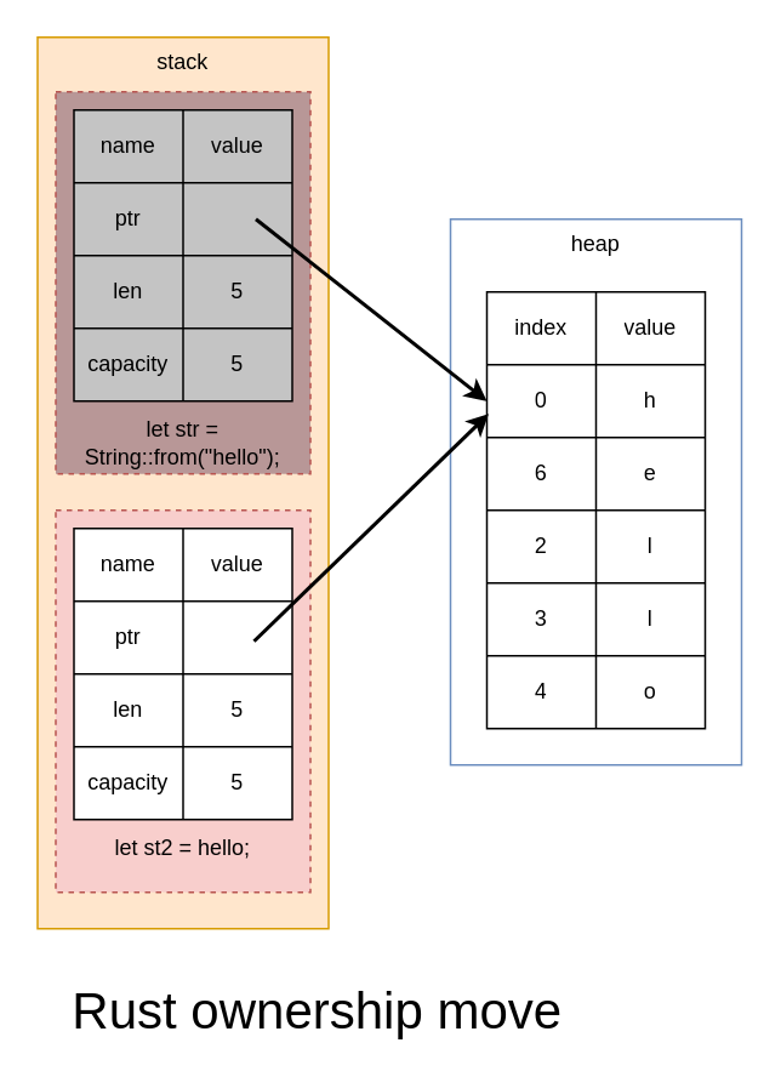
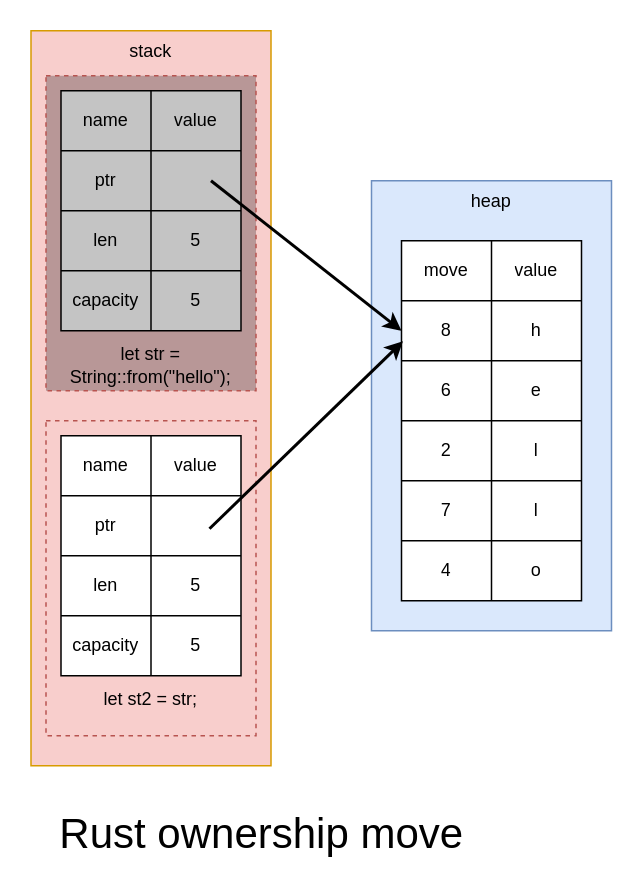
  <mxCell id="0" />
  <mxCell id="1" parent="0" />
- <mxCell id="2" value="stack" style="rounded=0;whiteSpace=wrap;html=1;align=center;verticalAlign=top;fillColor=#ffe6cc;strokeColor=#d79b00;" vertex="1" parent="1"><mxGeometry x="20" y="20" width="160" height="490" as="geometry" /></mxCell>
- <mxCell id="3" value="heap" style="rounded=0;whiteSpace=wrap;html=1;verticalAlign=top;fillColor=#ffffff;strokeColor=#6c8ebf;" vertex="1" parent="1"><mxGeometry x="247" y="120" width="160" height="300" as="geometry" /></mxCell>
+ <mxCell id="2" value="stack" style="rounded=0;whiteSpace=wrap;html=1;align=center;verticalAlign=top;fillColor=#f8cecc;strokeColor=#d79b00;" vertex="1" parent="1"><mxGeometry x="20" y="20" width="160" height="490" as="geometry" /></mxCell>
+ <mxCell id="3" value="heap" style="rounded=0;whiteSpace=wrap;html=1;verticalAlign=top;fillColor=#dae8fc;strokeColor=#6c8ebf;" vertex="1" parent="1"><mxGeometry x="247" y="120" width="160" height="300" as="geometry" /></mxCell>
  <mxCell id="4" value="" style="shape=table;startSize=0;container=1;collapsible=0;childLayout=tableLayout;" vertex="1" parent="1"><mxGeometry x="267" y="160" width="120" height="240" as="geometry" /></mxCell>
  <mxCell id="5" value="" style="shape=tableRow;horizontal=0;startSize=0;swimlaneHead=0;swimlaneBody=0;strokeColor=inherit;top=0;left=0;bottom=0;right=0;collapsible=0;dropTarget=0;fillColor=none;points=[[0,0.5],[1,0.5]];portConstraint=eastwest;" vertex="1" parent="4"><mxGeometry width="120" height="40" as="geometry" /></mxCell>
- <mxCell id="6" value="index" style="shape=partialRectangle;html=1;whiteSpace=wrap;connectable=0;strokeColor=inherit;overflow=hidden;fillColor=none;top=0;left=0;bottom=0;right=0;pointerEvents=1;" vertex="1" parent="5"><mxGeometry width="60" height="40" as="geometry"><mxRectangle width="60" height="40" as="alternateBounds" /></mxGeometry></mxCell>
+ <mxCell id="6" value="move" style="shape=partialRectangle;html=1;whiteSpace=wrap;connectable=0;strokeColor=inherit;overflow=hidden;fillColor=none;top=0;left=0;bottom=0;right=0;pointerEvents=1;" vertex="1" parent="5"><mxGeometry width="60" height="40" as="geometry"><mxRectangle width="60" height="40" as="alternateBounds" /></mxGeometry></mxCell>
  <mxCell id="7" value="value" style="shape=partialRectangle;html=1;whiteSpace=wrap;connectable=0;strokeColor=inherit;overflow=hidden;fillColor=none;top=0;left=0;bottom=0;right=0;pointerEvents=1;" vertex="1" parent="5"><mxGeometry x="60" width="60" height="40" as="geometry"><mxRectangle width="60" height="40" as="alternateBounds" /></mxGeometry></mxCell>
  <mxCell id="8" value="" style="shape=tableRow;horizontal=0;startSize=0;swimlaneHead=0;swimlaneBody=0;strokeColor=inherit;top=0;left=0;bottom=0;right=0;collapsible=0;dropTarget=0;fillColor=none;points=[[0,0.5],[1,0.5]];portConstraint=eastwest;" vertex="1" parent="4"><mxGeometry y="40" width="120" height="40" as="geometry" /></mxCell>
- <mxCell id="9" value="0" style="shape=partialRectangle;html=1;whiteSpace=wrap;connectable=0;strokeColor=inherit;overflow=hidden;fillColor=none;top=0;left=0;bottom=0;right=0;pointerEvents=1;" vertex="1" parent="8"><mxGeometry width="60" height="40" as="geometry"><mxRectangle width="60" height="40" as="alternateBounds" /></mxGeometry></mxCell>
+ <mxCell id="9" value="8" style="shape=partialRectangle;html=1;whiteSpace=wrap;connectable=0;strokeColor=inherit;overflow=hidden;fillColor=none;top=0;left=0;bottom=0;right=0;pointerEvents=1;" vertex="1" parent="8"><mxGeometry width="60" height="40" as="geometry"><mxRectangle width="60" height="40" as="alternateBounds" /></mxGeometry></mxCell>
  <mxCell id="10" value="h" style="shape=partialRectangle;html=1;whiteSpace=wrap;connectable=0;strokeColor=inherit;overflow=hidden;fillColor=none;top=0;left=0;bottom=0;right=0;pointerEvents=1;" vertex="1" parent="8"><mxGeometry x="60" width="60" height="40" as="geometry"><mxRectangle width="60" height="40" as="alternateBounds" /></mxGeometry></mxCell>
  <mxCell id="11" value="" style="shape=tableRow;horizontal=0;startSize=0;swimlaneHead=0;swimlaneBody=0;strokeColor=inherit;top=0;left=0;bottom=0;right=0;collapsible=0;dropTarget=0;fillColor=none;points=[[0,0.5],[1,0.5]];portConstraint=eastwest;" vertex="1" parent="4"><mxGeometry y="80" width="120" height="40" as="geometry" /></mxCell>
  <mxCell id="12" value="6" style="shape=partialRectangle;html=1;whiteSpace=wrap;connectable=0;strokeColor=inherit;overflow=hidden;fillColor=none;top=0;left=0;bottom=0;right=0;pointerEvents=1;" vertex="1" parent="11"><mxGeometry width="60" height="40" as="geometry"><mxRectangle width="60" height="40" as="alternateBounds" /></mxGeometry></mxCell>
  <mxCell id="13" value="e" style="shape=partialRectangle;html=1;whiteSpace=wrap;connectable=0;strokeColor=inherit;overflow=hidden;fillColor=none;top=0;left=0;bottom=0;right=0;pointerEvents=1;" vertex="1" parent="11"><mxGeometry x="60" width="60" height="40" as="geometry"><mxRectangle width="60" height="40" as="alternateBounds" /></mxGeometry></mxCell>
  <mxCell id="14" value="" style="shape=tableRow;horizontal=0;startSize=0;swimlaneHead=0;swimlaneBody=0;strokeColor=inherit;top=0;left=0;bottom=0;right=0;collapsible=0;dropTarget=0;fillColor=none;points=[[0,0.5],[1,0.5]];portConstraint=eastwest;" vertex="1" parent="4"><mxGeometry y="120" width="120" height="40" as="geometry" /></mxCell>
  <mxCell id="15" value="2" style="shape=partialRectangle;html=1;whiteSpace=wrap;connectable=0;strokeColor=inherit;overflow=hidden;fillColor=none;top=0;left=0;bottom=0;right=0;pointerEvents=1;" vertex="1" parent="14"><mxGeometry width="60" height="40" as="geometry"><mxRectangle width="60" height="40" as="alternateBounds" /></mxGeometry></mxCell>
  <mxCell id="16" value="l" style="shape=partialRectangle;html=1;whiteSpace=wrap;connectable=0;strokeColor=inherit;overflow=hidden;fillColor=none;top=0;left=0;bottom=0;right=0;pointerEvents=1;" vertex="1" parent="14"><mxGeometry x="60" width="60" height="40" as="geometry"><mxRectangle width="60" height="40" as="alternateBounds" /></mxGeometry></mxCell>
  <mxCell id="17" value="" style="shape=tableRow;horizontal=0;startSize=0;swimlaneHead=0;swimlaneBody=0;strokeColor=inherit;top=0;left=0;bottom=0;right=0;collapsible=0;dropTarget=0;fillColor=none;points=[[0,0.5],[1,0.5]];portConstraint=eastwest;" vertex="1" parent="4"><mxGeometry y="160" width="120" height="40" as="geometry" /></mxCell>
- <mxCell id="18" value="3" style="shape=partialRectangle;html=1;whiteSpace=wrap;connectable=0;strokeColor=inherit;overflow=hidden;fillColor=none;top=0;left=0;bottom=0;right=0;pointerEvents=1;" vertex="1" parent="17"><mxGeometry width="60" height="40" as="geometry"><mxRectangle width="60" height="40" as="alternateBounds" /></mxGeometry></mxCell>
+ <mxCell id="18" value="7" style="shape=partialRectangle;html=1;whiteSpace=wrap;connectable=0;strokeColor=inherit;overflow=hidden;fillColor=none;top=0;left=0;bottom=0;right=0;pointerEvents=1;" vertex="1" parent="17"><mxGeometry width="60" height="40" as="geometry"><mxRectangle width="60" height="40" as="alternateBounds" /></mxGeometry></mxCell>
  <mxCell id="19" value="l" style="shape=partialRectangle;html=1;whiteSpace=wrap;connectable=0;strokeColor=inherit;overflow=hidden;fillColor=none;top=0;left=0;bottom=0;right=0;pointerEvents=1;" vertex="1" parent="17"><mxGeometry x="60" width="60" height="40" as="geometry"><mxRectangle width="60" height="40" as="alternateBounds" /></mxGeometry></mxCell>
  <mxCell id="20" value="" style="shape=tableRow;horizontal=0;startSize=0;swimlaneHead=0;swimlaneBody=0;strokeColor=inherit;top=0;left=0;bottom=0;right=0;collapsible=0;dropTarget=0;fillColor=none;points=[[0,0.5],[1,0.5]];portConstraint=eastwest;" vertex="1" parent="4"><mxGeometry y="200" width="120" height="40" as="geometry" /></mxCell>
  <mxCell id="21" value="4" style="shape=partialRectangle;html=1;whiteSpace=wrap;connectable=0;strokeColor=inherit;overflow=hidden;fillColor=none;top=0;left=0;bottom=0;right=0;pointerEvents=1;" vertex="1" parent="20"><mxGeometry width="60" height="40" as="geometry"><mxRectangle width="60" height="40" as="alternateBounds" /></mxGeometry></mxCell>
  <mxCell id="22" value="o" style="shape=partialRectangle;html=1;whiteSpace=wrap;connectable=0;strokeColor=inherit;overflow=hidden;fillColor=none;top=0;left=0;bottom=0;right=0;pointerEvents=1;" vertex="1" parent="20"><mxGeometry x="60" width="60" height="40" as="geometry"><mxRectangle width="60" height="40" as="alternateBounds" /></mxGeometry></mxCell>
  <mxCell id="23" value="let str = String::from(&quot;hello&quot;);" style="rounded=0;whiteSpace=wrap;html=1;verticalAlign=bottom;fillColor=#B89797;strokeColor=#b85450;dashed=1;" vertex="1" parent="1"><mxGeometry x="30" y="50" width="140" height="210" as="geometry" /></mxCell>
  <mxCell id="24" value="" style="shape=table;startSize=0;container=1;collapsible=0;childLayout=tableLayout;fillColor=#C4C4C4;" vertex="1" parent="1"><mxGeometry x="40" y="60" width="120" height="160" as="geometry" /></mxCell>
  <mxCell id="25" value="" style="shape=tableRow;horizontal=0;startSize=0;swimlaneHead=0;swimlaneBody=0;strokeColor=inherit;top=0;left=0;bottom=0;right=0;collapsible=0;dropTarget=0;fillColor=none;points=[[0,0.5],[1,0.5]];portConstraint=eastwest;" vertex="1" parent="24"><mxGeometry width="120" height="40" as="geometry" /></mxCell>
  <mxCell id="26" value="name" style="shape=partialRectangle;html=1;whiteSpace=wrap;connectable=0;strokeColor=inherit;overflow=hidden;fillColor=none;top=0;left=0;bottom=0;right=0;pointerEvents=1;" vertex="1" parent="25"><mxGeometry width="60" height="40" as="geometry"><mxRectangle width="60" height="40" as="alternateBounds" /></mxGeometry></mxCell>
  <mxCell id="27" value="value" style="shape=partialRectangle;html=1;whiteSpace=wrap;connectable=0;strokeColor=inherit;overflow=hidden;fillColor=none;top=0;left=0;bottom=0;right=0;pointerEvents=1;" vertex="1" parent="25"><mxGeometry x="60" width="60" height="40" as="geometry"><mxRectangle width="60" height="40" as="alternateBounds" /></mxGeometry></mxCell>
  <mxCell id="28" value="" style="shape=tableRow;horizontal=0;startSize=0;swimlaneHead=0;swimlaneBody=0;strokeColor=inherit;top=0;left=0;bottom=0;right=0;collapsible=0;dropTarget=0;fillColor=none;points=[[0,0.5],[1,0.5]];portConstraint=eastwest;" vertex="1" parent="24"><mxGeometry y="40" width="120" height="40" as="geometry" /></mxCell>
  <mxCell id="29" value="ptr" style="shape=partialRectangle;html=1;whiteSpace=wrap;connectable=0;strokeColor=inherit;overflow=hidden;fillColor=none;top=0;left=0;bottom=0;right=0;pointerEvents=1;" vertex="1" parent="28"><mxGeometry width="60" height="40" as="geometry"><mxRectangle width="60" height="40" as="alternateBounds" /></mxGeometry></mxCell>
  <mxCell id="30" value="" style="shape=partialRectangle;html=1;whiteSpace=wrap;connectable=0;strokeColor=inherit;overflow=hidden;fillColor=none;top=0;left=0;bottom=0;right=0;pointerEvents=1;" vertex="1" parent="28"><mxGeometry x="60" width="60" height="40" as="geometry"><mxRectangle width="60" height="40" as="alternateBounds" /></mxGeometry></mxCell>
  <mxCell id="31" value="" style="shape=tableRow;horizontal=0;startSize=0;swimlaneHead=0;swimlaneBody=0;strokeColor=inherit;top=0;left=0;bottom=0;right=0;collapsible=0;dropTarget=0;fillColor=none;points=[[0,0.5],[1,0.5]];portConstraint=eastwest;" vertex="1" parent="24"><mxGeometry y="80" width="120" height="40" as="geometry" /></mxCell>
  <mxCell id="32" value="len" style="shape=partialRectangle;html=1;whiteSpace=wrap;connectable=0;strokeColor=inherit;overflow=hidden;fillColor=none;top=0;left=0;bottom=0;right=0;pointerEvents=1;" vertex="1" parent="31"><mxGeometry width="60" height="40" as="geometry"><mxRectangle width="60" height="40" as="alternateBounds" /></mxGeometry></mxCell>
  <mxCell id="33" value="5" style="shape=partialRectangle;html=1;whiteSpace=wrap;connectable=0;strokeColor=inherit;overflow=hidden;fillColor=none;top=0;left=0;bottom=0;right=0;pointerEvents=1;" vertex="1" parent="31"><mxGeometry x="60" width="60" height="40" as="geometry"><mxRectangle width="60" height="40" as="alternateBounds" /></mxGeometry></mxCell>
  <mxCell id="34" value="" style="shape=tableRow;horizontal=0;startSize=0;swimlaneHead=0;swimlaneBody=0;strokeColor=inherit;top=0;left=0;bottom=0;right=0;collapsible=0;dropTarget=0;fillColor=none;points=[[0,0.5],[1,0.5]];portConstraint=eastwest;" vertex="1" parent="24"><mxGeometry y="120" width="120" height="40" as="geometry" /></mxCell>
  <mxCell id="35" value="capacity" style="shape=partialRectangle;html=1;whiteSpace=wrap;connectable=0;strokeColor=inherit;overflow=hidden;fillColor=none;top=0;left=0;bottom=0;right=0;pointerEvents=1;" vertex="1" parent="34"><mxGeometry width="60" height="40" as="geometry"><mxRectangle width="60" height="40" as="alternateBounds" /></mxGeometry></mxCell>
  <mxCell id="36" value="5" style="shape=partialRectangle;html=1;whiteSpace=wrap;connectable=0;strokeColor=inherit;overflow=hidden;fillColor=none;top=0;left=0;bottom=0;right=0;pointerEvents=1;" vertex="1" parent="34"><mxGeometry x="60" width="60" height="40" as="geometry"><mxRectangle width="60" height="40" as="alternateBounds" /></mxGeometry></mxCell>
  <mxCell id="37" value="" style="endArrow=classic;html=1;rounded=0;entryX=0;entryY=0.5;entryDx=0;entryDy=0;strokeWidth=2;" edge="1" parent="1" target="8"><mxGeometry width="50" height="50" relative="1" as="geometry"><mxPoint x="140" y="120" as="sourcePoint" /><mxPoint x="190" y="70" as="targetPoint" /></mxGeometry></mxCell>
- <mxCell id="38" value="let st2 = hello;&lt;div&gt;&lt;br&gt;&lt;/div&gt;" style="rounded=0;whiteSpace=wrap;html=1;verticalAlign=bottom;fillColor=#f8cecc;strokeColor=#b85450;dashed=1;" vertex="1" parent="1"><mxGeometry x="30" y="280" width="140" height="210" as="geometry" /></mxCell>
+ <mxCell id="38" value="let st2 = str;&lt;div&gt;&lt;br&gt;&lt;/div&gt;" style="rounded=0;whiteSpace=wrap;html=1;verticalAlign=bottom;fillColor=#f8cecc;strokeColor=#b85450;dashed=1;" vertex="1" parent="1"><mxGeometry x="30" y="280" width="140" height="210" as="geometry" /></mxCell>
  <mxCell id="39" value="" style="shape=table;startSize=0;container=1;collapsible=0;childLayout=tableLayout;" vertex="1" parent="1"><mxGeometry x="40" y="290" width="120" height="160" as="geometry" /></mxCell>
  <mxCell id="40" value="" style="shape=tableRow;horizontal=0;startSize=0;swimlaneHead=0;swimlaneBody=0;strokeColor=inherit;top=0;left=0;bottom=0;right=0;collapsible=0;dropTarget=0;fillColor=none;points=[[0,0.5],[1,0.5]];portConstraint=eastwest;" vertex="1" parent="39"><mxGeometry width="120" height="40" as="geometry" /></mxCell>
  <mxCell id="41" value="name" style="shape=partialRectangle;html=1;whiteSpace=wrap;connectable=0;strokeColor=inherit;overflow=hidden;fillColor=none;top=0;left=0;bottom=0;right=0;pointerEvents=1;" vertex="1" parent="40"><mxGeometry width="60" height="40" as="geometry"><mxRectangle width="60" height="40" as="alternateBounds" /></mxGeometry></mxCell>
  <mxCell id="42" value="value" style="shape=partialRectangle;html=1;whiteSpace=wrap;connectable=0;strokeColor=inherit;overflow=hidden;fillColor=none;top=0;left=0;bottom=0;right=0;pointerEvents=1;" vertex="1" parent="40"><mxGeometry x="60" width="60" height="40" as="geometry"><mxRectangle width="60" height="40" as="alternateBounds" /></mxGeometry></mxCell>
  <mxCell id="43" value="" style="shape=tableRow;horizontal=0;startSize=0;swimlaneHead=0;swimlaneBody=0;strokeColor=inherit;top=0;left=0;bottom=0;right=0;collapsible=0;dropTarget=0;fillColor=none;points=[[0,0.5],[1,0.5]];portConstraint=eastwest;" vertex="1" parent="39"><mxGeometry y="40" width="120" height="40" as="geometry" /></mxCell>
  <mxCell id="44" value="ptr" style="shape=partialRectangle;html=1;whiteSpace=wrap;connectable=0;strokeColor=inherit;overflow=hidden;fillColor=none;top=0;left=0;bottom=0;right=0;pointerEvents=1;" vertex="1" parent="43"><mxGeometry width="60" height="40" as="geometry"><mxRectangle width="60" height="40" as="alternateBounds" /></mxGeometry></mxCell>
  <mxCell id="45" value="" style="shape=partialRectangle;html=1;whiteSpace=wrap;connectable=0;strokeColor=inherit;overflow=hidden;fillColor=none;top=0;left=0;bottom=0;right=0;pointerEvents=1;" vertex="1" parent="43"><mxGeometry x="60" width="60" height="40" as="geometry"><mxRectangle width="60" height="40" as="alternateBounds" /></mxGeometry></mxCell>
  <mxCell id="46" value="" style="shape=tableRow;horizontal=0;startSize=0;swimlaneHead=0;swimlaneBody=0;strokeColor=inherit;top=0;left=0;bottom=0;right=0;collapsible=0;dropTarget=0;fillColor=none;points=[[0,0.5],[1,0.5]];portConstraint=eastwest;" vertex="1" parent="39"><mxGeometry y="80" width="120" height="40" as="geometry" /></mxCell>
  <mxCell id="47" value="len" style="shape=partialRectangle;html=1;whiteSpace=wrap;connectable=0;strokeColor=inherit;overflow=hidden;fillColor=none;top=0;left=0;bottom=0;right=0;pointerEvents=1;" vertex="1" parent="46"><mxGeometry width="60" height="40" as="geometry"><mxRectangle width="60" height="40" as="alternateBounds" /></mxGeometry></mxCell>
  <mxCell id="48" value="5" style="shape=partialRectangle;html=1;whiteSpace=wrap;connectable=0;strokeColor=inherit;overflow=hidden;fillColor=none;top=0;left=0;bottom=0;right=0;pointerEvents=1;" vertex="1" parent="46"><mxGeometry x="60" width="60" height="40" as="geometry"><mxRectangle width="60" height="40" as="alternateBounds" /></mxGeometry></mxCell>
  <mxCell id="49" value="" style="shape=tableRow;horizontal=0;startSize=0;swimlaneHead=0;swimlaneBody=0;strokeColor=inherit;top=0;left=0;bottom=0;right=0;collapsible=0;dropTarget=0;fillColor=none;points=[[0,0.5],[1,0.5]];portConstraint=eastwest;" vertex="1" parent="39"><mxGeometry y="120" width="120" height="40" as="geometry" /></mxCell>
  <mxCell id="50" value="capacity" style="shape=partialRectangle;html=1;whiteSpace=wrap;connectable=0;strokeColor=inherit;overflow=hidden;fillColor=none;top=0;left=0;bottom=0;right=0;pointerEvents=1;" vertex="1" parent="49"><mxGeometry width="60" height="40" as="geometry"><mxRectangle width="60" height="40" as="alternateBounds" /></mxGeometry></mxCell>
  <mxCell id="51" value="5" style="shape=partialRectangle;html=1;whiteSpace=wrap;connectable=0;strokeColor=inherit;overflow=hidden;fillColor=none;top=0;left=0;bottom=0;right=0;pointerEvents=1;" vertex="1" parent="49"><mxGeometry x="60" width="60" height="40" as="geometry"><mxRectangle width="60" height="40" as="alternateBounds" /></mxGeometry></mxCell>
  <mxCell id="52" value="" style="endArrow=classic;html=1;rounded=0;strokeWidth=2;" edge="1" parent="1"><mxGeometry width="50" height="50" relative="1" as="geometry"><mxPoint x="139" y="352" as="sourcePoint" /><mxPoint x="268" y="227" as="targetPoint" /></mxGeometry></mxCell>
  <mxCell id="53" value="Rust ownership move" style="text;strokeColor=none;align=center;fillColor=none;html=1;verticalAlign=middle;whiteSpace=wrap;rounded=0;fontSize=28;" vertex="1" parent="1"><mxGeometry x="21" y="540" width="306" height="30" as="geometry" /></mxCell>
